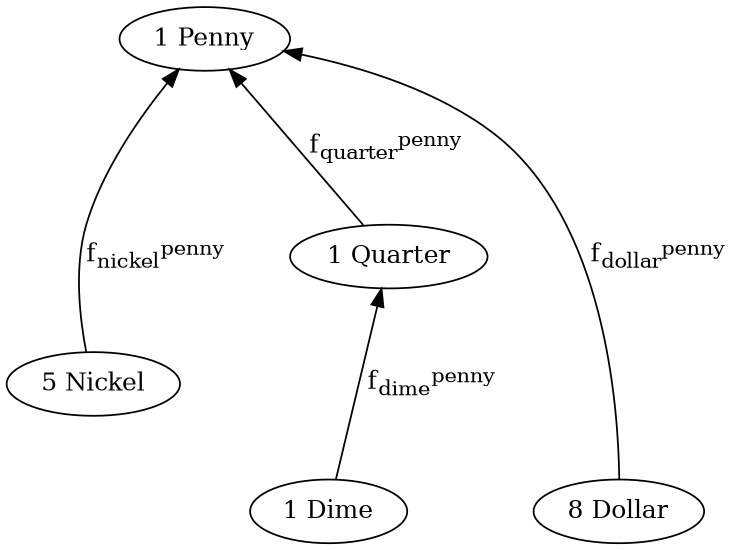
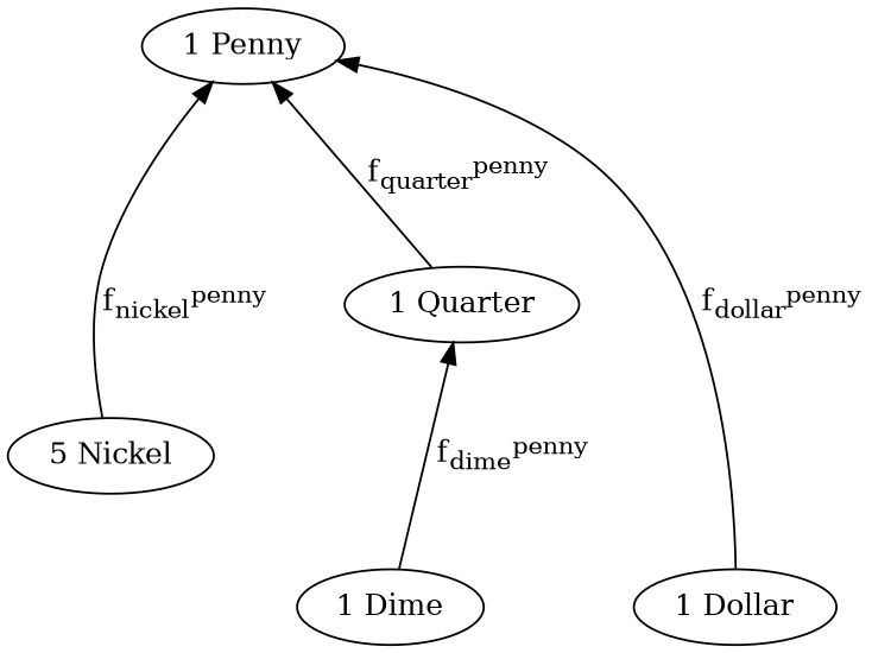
  digraph {
    nodesep=1
    rankdir=BT
    ranksep=1
    edge [weight=0.2]
    n1 [label="1 Penny"]
    n2 [label="5 Nickel"]
    n3 [label="1 Dime"]
    n4 [label="1 Quarter"]
-   n5 [label="8 Dollar"]
+   n5 [label="1 Dollar"]
    n2 -> n1 [label=<f<SUB>nickel</SUB><SUP>penny</SUP>>]
    n3 -> n4 [label=<f<SUB>dime</SUB><SUP>penny</SUP>>]
    n4 -> n1 [label=<f<SUB>quarter</SUB><SUP>penny</SUP>>]
    n5 -> n1 [label=<f<SUB>dollar</SUB><SUP>penny</SUP>>]
  }
